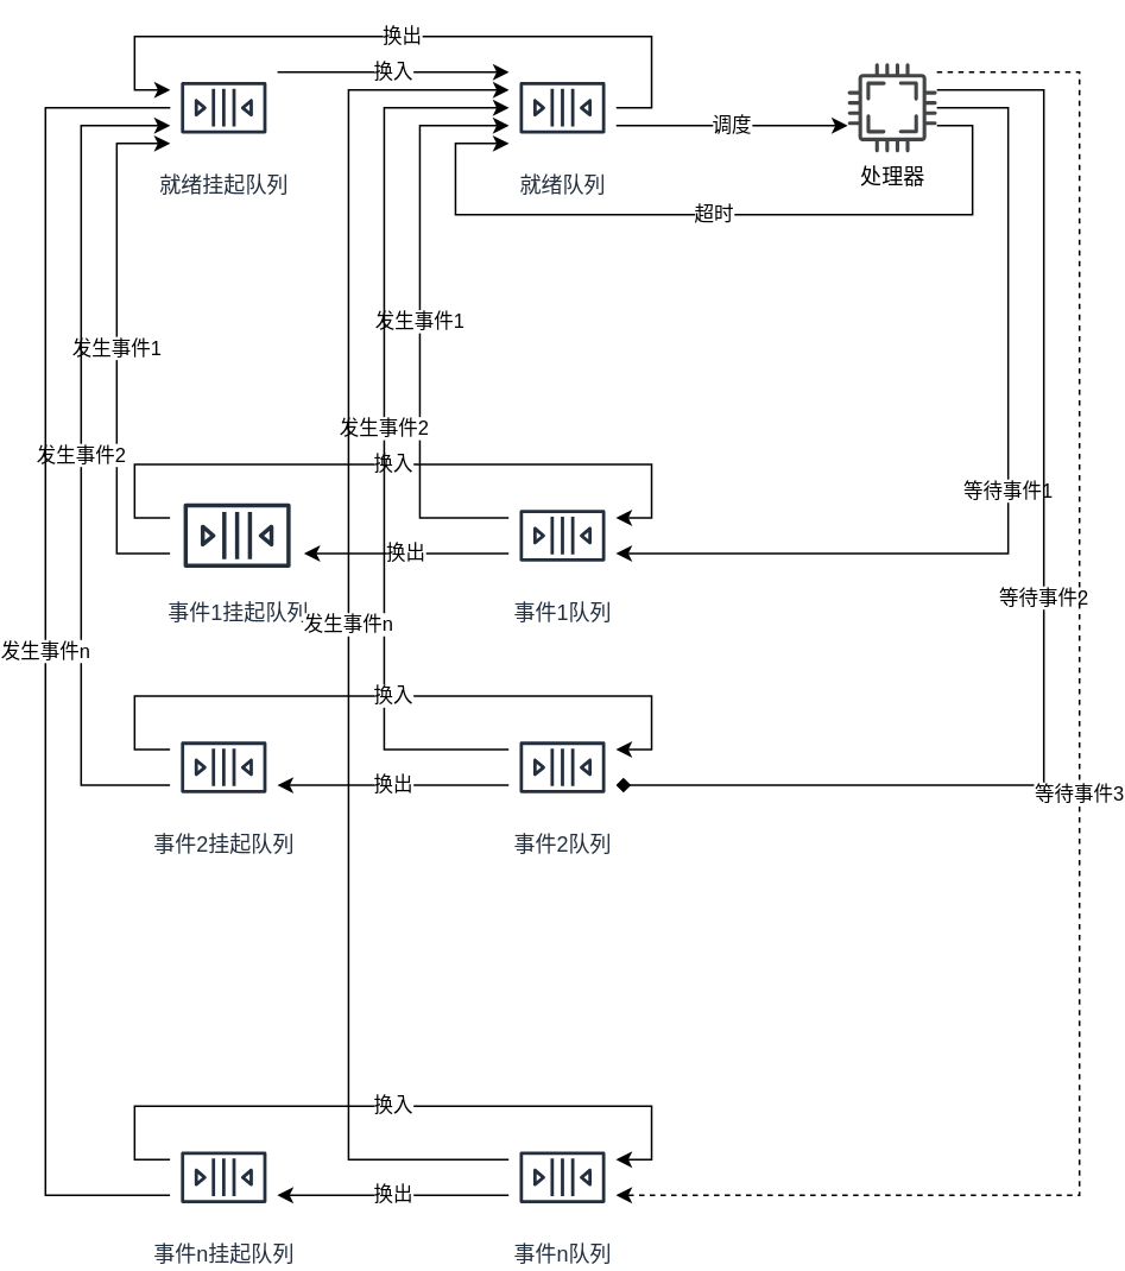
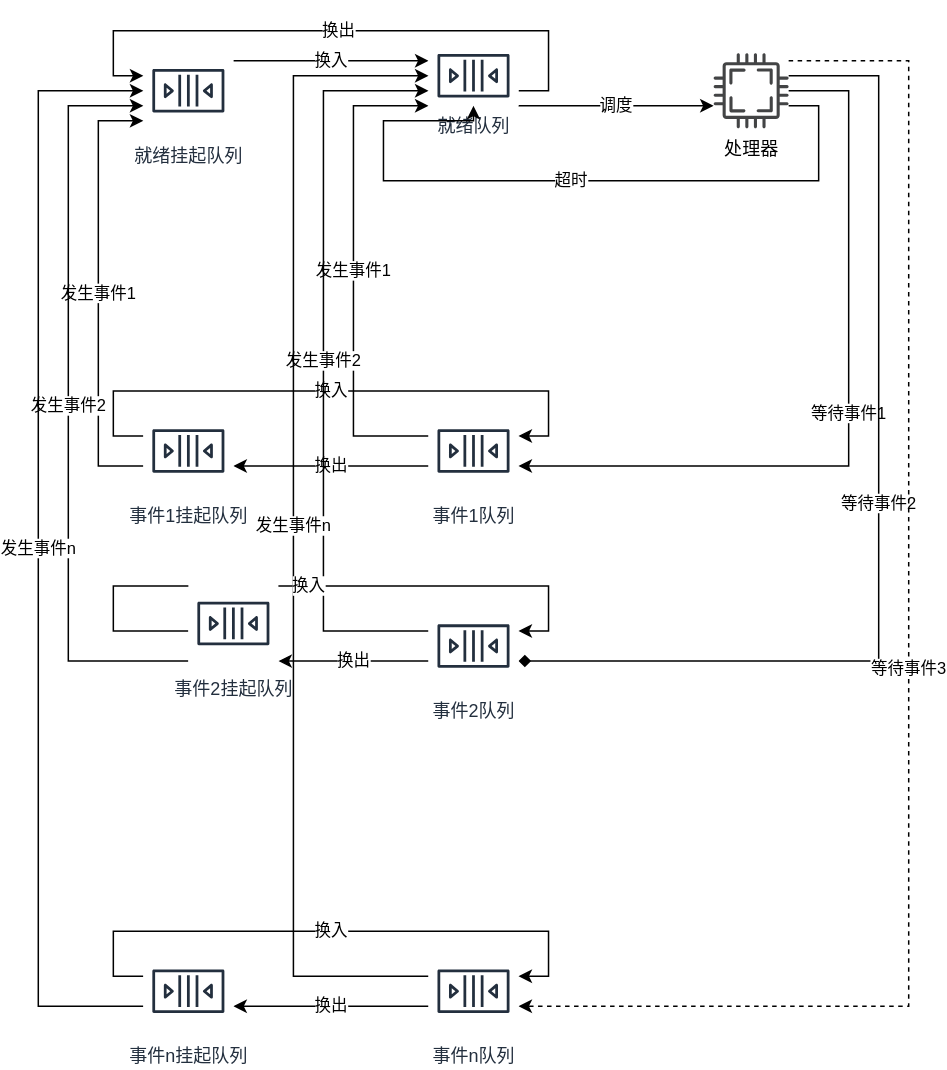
  <mxCell id="0" />
  <mxCell id="1" parent="0" />
  <mxCell id="2" value="换入" style="edgeStyle=orthogonalEdgeStyle;rounded=0;orthogonalLoop=1;jettySize=auto;html=1;" edge="1" parent="1" source="3" target="9"><mxGeometry relative="1" as="geometry"><Array as="points"><mxPoint x="210" y="40" /><mxPoint x="210" y="40" /></Array></mxGeometry></mxCell>
  <mxCell id="3" value="就绪挂起队列" style="outlineConnect=0;fontColor=#232F3E;gradientColor=none;strokeColor=#232F3E;fillColor=#ffffff;dashed=0;verticalLabelPosition=bottom;verticalAlign=top;align=center;html=1;fontSize=12;fontStyle=0;aspect=fixed;shape=mxgraph.aws4.resourceIcon;resIcon=mxgraph.aws4.queue;" vertex="1" parent="1"><mxGeometry x="90" y="30" width="60" height="60" as="geometry" /></mxCell>
  <mxCell id="4" value="换出" style="edgeStyle=orthogonalEdgeStyle;rounded=0;orthogonalLoop=1;jettySize=auto;html=1;" edge="1" parent="1" source="6" target="12"><mxGeometry relative="1" as="geometry"><Array as="points"><mxPoint x="230" y="310" /><mxPoint x="230" y="310" /></Array></mxGeometry></mxCell>
  <mxCell id="5" value="发生事件1" style="edgeStyle=orthogonalEdgeStyle;rounded=0;orthogonalLoop=1;jettySize=auto;html=1;" edge="1" parent="1" source="6" target="9"><mxGeometry relative="1" as="geometry"><Array as="points"><mxPoint x="230" y="290" /><mxPoint x="230" y="70" /></Array></mxGeometry></mxCell>
  <mxCell id="6" value="事件1队列" style="outlineConnect=0;fontColor=#232F3E;gradientColor=none;strokeColor=#232F3E;fillColor=#ffffff;dashed=0;verticalLabelPosition=bottom;verticalAlign=top;align=center;html=1;fontSize=12;fontStyle=0;aspect=fixed;shape=mxgraph.aws4.resourceIcon;resIcon=mxgraph.aws4.queue;" vertex="1" parent="1"><mxGeometry x="280" y="270" width="60" height="60" as="geometry" /></mxCell>
  <mxCell id="7" value="调度" style="edgeStyle=orthogonalEdgeStyle;rounded=0;orthogonalLoop=1;jettySize=auto;html=1;" edge="1" parent="1" source="9" target="17"><mxGeometry relative="1" as="geometry"><mxPoint x="310" y="50" as="targetPoint" /><Array as="points"><mxPoint x="410" y="70" /><mxPoint x="410" y="70" /></Array></mxGeometry></mxCell>
  <mxCell id="8" value="换出" style="edgeStyle=orthogonalEdgeStyle;rounded=0;orthogonalLoop=1;jettySize=auto;html=1;" edge="1" parent="1" source="9" target="3"><mxGeometry relative="1" as="geometry"><Array as="points"><mxPoint x="360" y="60" /><mxPoint x="360" y="20" /><mxPoint x="70" y="20" /><mxPoint x="70" y="50" /></Array></mxGeometry></mxCell>
- <mxCell id="9" value="就绪队列" style="outlineConnect=0;fontColor=#232F3E;gradientColor=none;strokeColor=#232F3E;fillColor=#ffffff;dashed=0;verticalLabelPosition=bottom;verticalAlign=top;align=center;html=1;fontSize=12;fontStyle=0;aspect=fixed;shape=mxgraph.aws4.resourceIcon;resIcon=mxgraph.aws4.queue;" vertex="1" parent="1"><mxGeometry x="280" y="30" width="60" height="60" as="geometry" /></mxCell>
+ <mxCell id="9" value="就绪队列" style="outlineConnect=0;fontColor=#232F3E;gradientColor=none;strokeColor=#232F3E;fillColor=#ffffff;dashed=0;verticalLabelPosition=bottom;verticalAlign=top;align=center;html=1;fontSize=12;fontStyle=0;aspect=fixed;shape=mxgraph.aws4.resourceIcon;resIcon=mxgraph.aws4.queue;" vertex="1" parent="1"><mxGeometry x="280" y="30" width="60" height="40" as="geometry" /></mxCell>
  <mxCell id="10" value="发生事件1" style="edgeStyle=orthogonalEdgeStyle;rounded=0;orthogonalLoop=1;jettySize=auto;html=1;" edge="1" parent="1" source="12" target="3"><mxGeometry relative="1" as="geometry"><Array as="points"><mxPoint x="60" y="310" /><mxPoint x="60" y="80" /></Array></mxGeometry></mxCell>
  <mxCell id="11" value="换入" style="edgeStyle=orthogonalEdgeStyle;rounded=0;orthogonalLoop=1;jettySize=auto;html=1;" edge="1" parent="1" source="12" target="6"><mxGeometry relative="1" as="geometry"><Array as="points"><mxPoint x="70" y="290" /><mxPoint x="70" y="260" /><mxPoint x="360" y="260" /><mxPoint x="360" y="290" /></Array></mxGeometry></mxCell>
- <mxCell id="12" value="事件1挂起队列" style="outlineConnect=0;fontColor=#232F3E;gradientColor=none;strokeColor=#232F3E;fillColor=#ffffff;dashed=0;verticalLabelPosition=bottom;verticalAlign=top;align=center;html=1;fontSize=12;fontStyle=0;aspect=fixed;shape=mxgraph.aws4.resourceIcon;resIcon=mxgraph.aws4.queue;" vertex="1" parent="1"><mxGeometry x="90" y="270" width="75" height="60" as="geometry" /></mxCell>
+ <mxCell id="12" value="事件1挂起队列" style="outlineConnect=0;fontColor=#232F3E;gradientColor=none;strokeColor=#232F3E;fillColor=#ffffff;dashed=0;verticalLabelPosition=bottom;verticalAlign=top;align=center;html=1;fontSize=12;fontStyle=0;aspect=fixed;shape=mxgraph.aws4.resourceIcon;resIcon=mxgraph.aws4.queue;" vertex="1" parent="1"><mxGeometry x="90" y="270" width="60" height="60" as="geometry" /></mxCell>
  <mxCell id="13" value="等待事件1" style="edgeStyle=orthogonalEdgeStyle;rounded=0;orthogonalLoop=1;jettySize=auto;html=1;" edge="1" parent="1" source="17" target="6"><mxGeometry relative="1" as="geometry"><Array as="points"><mxPoint x="560" y="60" /><mxPoint x="560" y="310" /></Array></mxGeometry></mxCell>
  <mxCell id="14" value="等待事件2" style="edgeStyle=orthogonalEdgeStyle;rounded=0;orthogonalLoop=1;jettySize=auto;html=1;endArrow=diamond;" edge="1" parent="1" source="17" target="20"><mxGeometry relative="1" as="geometry"><Array as="points"><mxPoint x="580" y="50" /><mxPoint x="580" y="440" /></Array></mxGeometry></mxCell>
  <mxCell id="15" value="等待事件3" style="edgeStyle=orthogonalEdgeStyle;rounded=0;orthogonalLoop=1;jettySize=auto;html=1;dashed=1;" edge="1" parent="1" source="17" target="23"><mxGeometry relative="1" as="geometry"><Array as="points"><mxPoint x="600" y="40" /><mxPoint x="600" y="670" /></Array></mxGeometry></mxCell>
  <mxCell id="16" value="超时" style="edgeStyle=orthogonalEdgeStyle;rounded=0;orthogonalLoop=1;jettySize=auto;html=1;" edge="1" parent="1" source="17" target="9"><mxGeometry relative="1" as="geometry"><Array as="points"><mxPoint x="540" y="70" /><mxPoint x="540" y="120" /><mxPoint x="250" y="120" /><mxPoint x="250" y="80" /></Array></mxGeometry></mxCell>
  <mxCell id="17" value="处理器" style="pointerEvents=1;shadow=0;dashed=0;html=1;strokeColor=none;fillColor=#434445;aspect=fixed;labelPosition=center;verticalLabelPosition=bottom;verticalAlign=top;align=center;outlineConnect=0;shape=mxgraph.vvd.cpu;" vertex="1" parent="1"><mxGeometry x="470" y="35" width="50" height="50" as="geometry" /></mxCell>
  <mxCell id="18" value="换出" style="edgeStyle=orthogonalEdgeStyle;rounded=0;orthogonalLoop=1;jettySize=auto;html=1;" edge="1" parent="1" source="20" target="26"><mxGeometry relative="1" as="geometry"><Array as="points"><mxPoint x="210" y="440" /><mxPoint x="210" y="440" /></Array></mxGeometry></mxCell>
  <mxCell id="19" value="发生事件2" style="edgeStyle=orthogonalEdgeStyle;rounded=0;orthogonalLoop=1;jettySize=auto;html=1;" edge="1" parent="1" source="20" target="9"><mxGeometry relative="1" as="geometry"><Array as="points"><mxPoint x="210" y="420" /><mxPoint x="210" y="60" /></Array></mxGeometry></mxCell>
  <mxCell id="20" value="事件2队列" style="outlineConnect=0;fontColor=#232F3E;gradientColor=none;strokeColor=#232F3E;fillColor=#ffffff;dashed=0;verticalLabelPosition=bottom;verticalAlign=top;align=center;html=1;fontSize=12;fontStyle=0;aspect=fixed;shape=mxgraph.aws4.resourceIcon;resIcon=mxgraph.aws4.queue;" vertex="1" parent="1"><mxGeometry x="280" y="400" width="60" height="60" as="geometry" /></mxCell>
  <mxCell id="21" value="换出" style="edgeStyle=orthogonalEdgeStyle;rounded=0;orthogonalLoop=1;jettySize=auto;html=1;" edge="1" parent="1" source="23" target="29"><mxGeometry relative="1" as="geometry"><Array as="points"><mxPoint x="220" y="670" /><mxPoint x="220" y="670" /></Array></mxGeometry></mxCell>
  <mxCell id="22" value="发生事件n" style="edgeStyle=orthogonalEdgeStyle;rounded=0;orthogonalLoop=1;jettySize=auto;html=1;" edge="1" parent="1" source="23" target="9"><mxGeometry relative="1" as="geometry"><Array as="points"><mxPoint x="190" y="650" /><mxPoint x="190" y="50" /></Array></mxGeometry></mxCell>
  <mxCell id="23" value="事件n队列" style="outlineConnect=0;fontColor=#232F3E;gradientColor=none;strokeColor=#232F3E;fillColor=#ffffff;dashed=0;verticalLabelPosition=bottom;verticalAlign=top;align=center;html=1;fontSize=12;fontStyle=0;aspect=fixed;shape=mxgraph.aws4.resourceIcon;resIcon=mxgraph.aws4.queue;" vertex="1" parent="1"><mxGeometry x="280" y="630" width="60" height="60" as="geometry" /></mxCell>
  <mxCell id="24" value="发生事件2" style="edgeStyle=orthogonalEdgeStyle;rounded=0;orthogonalLoop=1;jettySize=auto;html=1;" edge="1" parent="1" source="26" target="3"><mxGeometry relative="1" as="geometry"><Array as="points"><mxPoint x="40" y="440" /><mxPoint x="40" y="70" /></Array></mxGeometry></mxCell>
  <mxCell id="25" value="换入" style="edgeStyle=orthogonalEdgeStyle;rounded=0;orthogonalLoop=1;jettySize=auto;html=1;" edge="1" parent="1" source="26" target="20"><mxGeometry relative="1" as="geometry"><Array as="points"><mxPoint x="70" y="420" /><mxPoint x="70" y="390" /><mxPoint x="360" y="390" /><mxPoint x="360" y="420" /></Array></mxGeometry></mxCell>
- <mxCell id="26" value="事件2挂起队列" style="outlineConnect=0;fontColor=#232F3E;gradientColor=none;strokeColor=#232F3E;fillColor=#ffffff;dashed=0;verticalLabelPosition=bottom;verticalAlign=top;align=center;html=1;fontSize=12;fontStyle=0;aspect=fixed;shape=mxgraph.aws4.resourceIcon;resIcon=mxgraph.aws4.queue;" vertex="1" parent="1"><mxGeometry x="90" y="400" width="60" height="60" as="geometry" /></mxCell>
- <mxCell id="27" value="发生事件n" style="edgeStyle=orthogonalEdgeStyle;rounded=0;orthogonalLoop=1;jettySize=auto;html=1;endArrow=none;" edge="1" parent="1" source="29" target="3"><mxGeometry relative="1" as="geometry"><Array as="points"><mxPoint x="20" y="670" /><mxPoint x="20" y="60" /></Array></mxGeometry></mxCell>
+ <mxCell id="26" value="事件2挂起队列" style="outlineConnect=0;fontColor=#232F3E;gradientColor=none;strokeColor=#232F3E;fillColor=#ffffff;dashed=0;verticalLabelPosition=bottom;verticalAlign=top;align=center;html=1;fontSize=12;fontStyle=0;aspect=fixed;shape=mxgraph.aws4.resourceIcon;resIcon=mxgraph.aws4.queue;" vertex="1" parent="1"><mxGeometry x="120" y="385" width="60" height="60" as="geometry" /></mxCell>
+ <mxCell id="27" value="发生事件n" style="edgeStyle=orthogonalEdgeStyle;rounded=0;orthogonalLoop=1;jettySize=auto;html=1;" edge="1" parent="1" source="29" target="3"><mxGeometry relative="1" as="geometry"><Array as="points"><mxPoint x="20" y="670" /><mxPoint x="20" y="60" /></Array></mxGeometry></mxCell>
  <mxCell id="28" value="换入" style="edgeStyle=orthogonalEdgeStyle;rounded=0;orthogonalLoop=1;jettySize=auto;html=1;" edge="1" parent="1" source="29" target="23"><mxGeometry relative="1" as="geometry"><Array as="points"><mxPoint x="70" y="650" /><mxPoint x="70" y="620" /><mxPoint x="360" y="620" /><mxPoint x="360" y="650" /></Array></mxGeometry></mxCell>
  <mxCell id="29" value="事件n挂起队列" style="outlineConnect=0;fontColor=#232F3E;gradientColor=none;strokeColor=#232F3E;fillColor=#ffffff;dashed=0;verticalLabelPosition=bottom;verticalAlign=top;align=center;html=1;fontSize=12;fontStyle=0;aspect=fixed;shape=mxgraph.aws4.resourceIcon;resIcon=mxgraph.aws4.queue;" vertex="1" parent="1"><mxGeometry x="90" y="630" width="60" height="60" as="geometry" /></mxCell>
